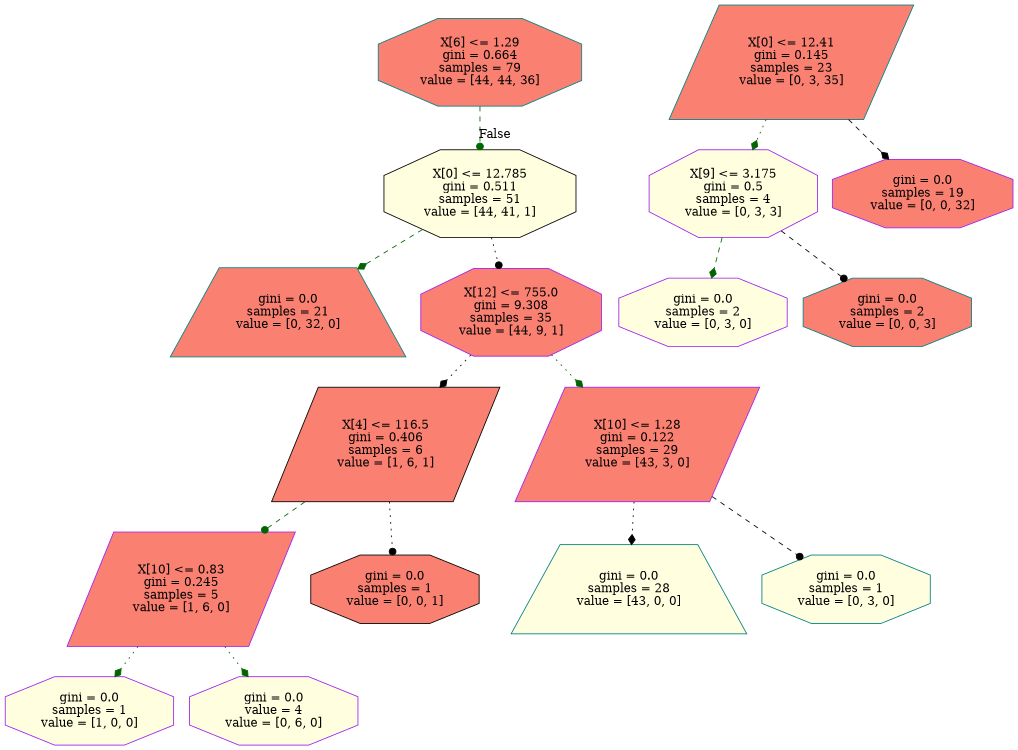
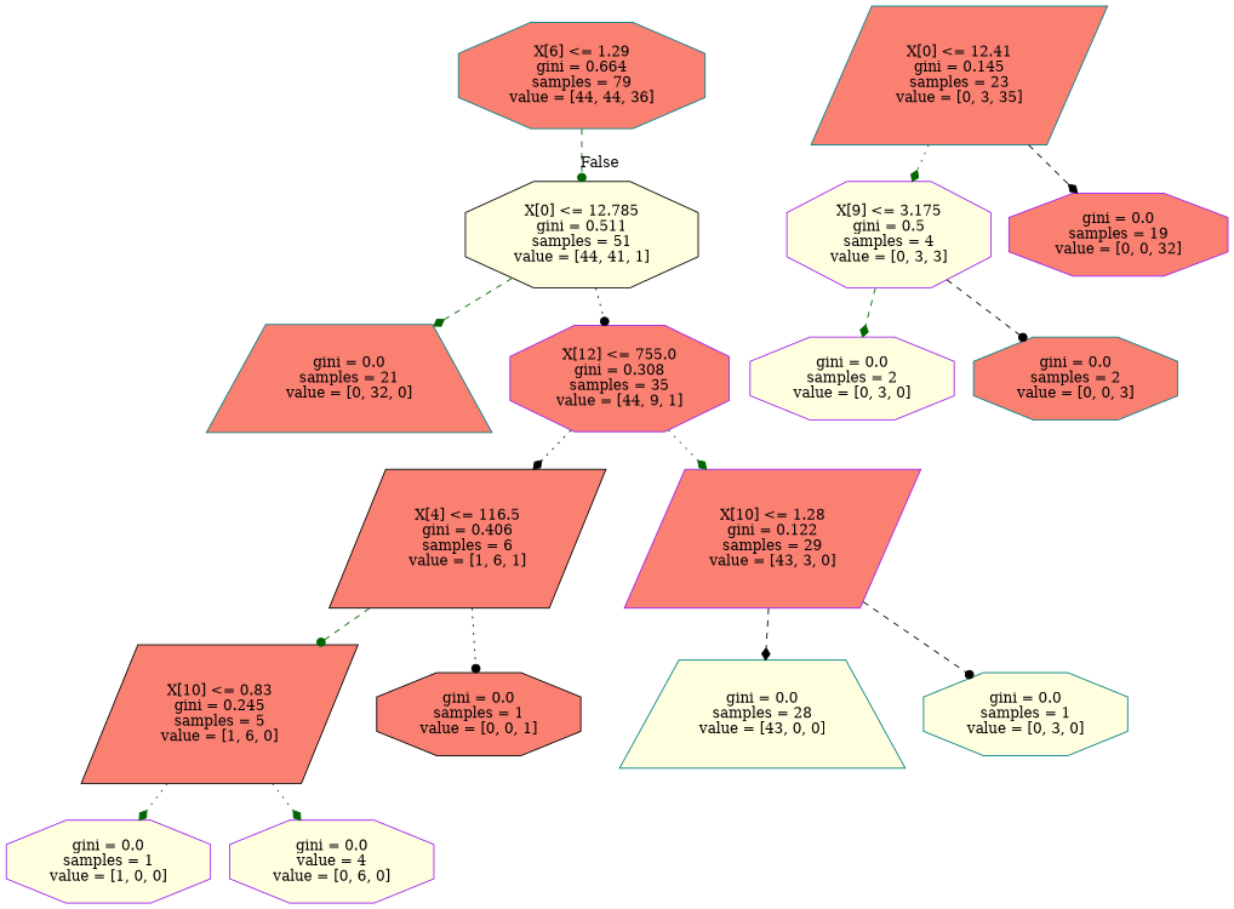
  digraph {
    node [color=purple fillcolor=salmon shape=octagon style=filled]
    edge [arrowhead=diamond color=darkgreen style=dashed]
    n1 [color=teal label="X[6] <= 1.29\ngini = 0.664\nsamples = 79\nvalue = [44, 44, 36]"]
    n2 [color=black fillcolor=lightyellow label="X[0] <= 12.785\ngini = 0.511\nsamples = 51\nvalue = [44, 41, 1]"]
    n3 [color=teal label="X[0] <= 12.41\ngini = 0.145\nsamples = 23\nvalue = [0, 3, 35]" shape=parallelogram]
    n4 [fillcolor=lightyellow label="X[9] <= 3.175\ngini = 0.5\nsamples = 4\nvalue = [0, 3, 3]"]
    n5 [label="gini = 0.0\nsamples = 19\nvalue = [0, 0, 32]"]
    n6 [color=teal label="gini = 0.0\nsamples = 21\nvalue = [0, 32, 0]" shape=trapezium]
-   n7 [label="X[12] <= 755.0\ngini = 9.308\nsamples = 35\nvalue = [44, 9, 1]"]
+   n7 [label="X[12] <= 755.0\ngini = 0.308\nsamples = 35\nvalue = [44, 9, 1]"]
    n8 [fillcolor=lightyellow label="gini = 0.0\nsamples = 2\nvalue = [0, 3, 0]"]
    n9 [color=teal label="gini = 0.0\nsamples = 2\nvalue = [0, 0, 3]"]
    n10 [color=black label="X[4] <= 116.5\ngini = 0.406\nsamples = 6\nvalue = [1, 6, 1]" shape=parallelogram]
    n11 [label="X[10] <= 1.28\ngini = 0.122\nsamples = 29\nvalue = [43, 3, 0]" shape=parallelogram]
-   n12 [label="X[10] <= 0.83\ngini = 0.245\nsamples = 5\nvalue = [1, 6, 0]" shape=parallelogram]
+   n12 [color=black label="X[10] <= 0.83\ngini = 0.245\nsamples = 5\nvalue = [1, 6, 0]" shape=parallelogram]
    n13 [color=black label="gini = 0.0\nsamples = 1\nvalue = [0, 0, 1]"]
    n14 [color=teal fillcolor=lightyellow label="gini = 0.0\nsamples = 28\nvalue = [43, 0, 0]" shape=trapezium]
    n15 [color=teal fillcolor=lightyellow label="gini = 0.0\nsamples = 1\nvalue = [0, 3, 0]"]
    n16 [fillcolor=lightyellow label="gini = 0.0\nsamples = 1\nvalue = [1, 0, 0]"]
    n17 [fillcolor=lightyellow label="gini = 0.0\nvalue = 4\nvalue = [0, 6, 0]"]
    n1 -> n2 [arrowhead=dot headlabel=False labelangle=-45 labeldistance=2.5]
    n2 -> n6
    n2 -> n7 [arrowhead=dot color=black style=dotted]
    n3 -> n4 [style=dotted]
    n3 -> n5 [color=black]
    n4 -> n8
    n4 -> n9 [arrowhead=dot color=black]
    n7 -> n10 [color=black style=dotted]
    n7 -> n11 [style=dotted]
    n10 -> n12 [arrowhead=dot]
    n10 -> n13 [arrowhead=dot color=black style=dotted]
-   n11 -> n14 [color=black style=dotted]
+   n11 -> n14 [color=black]
    n11 -> n15 [arrowhead=dot color=black]
    n12 -> n16 [style=dotted]
    n12 -> n17 [style=dotted]
  }
